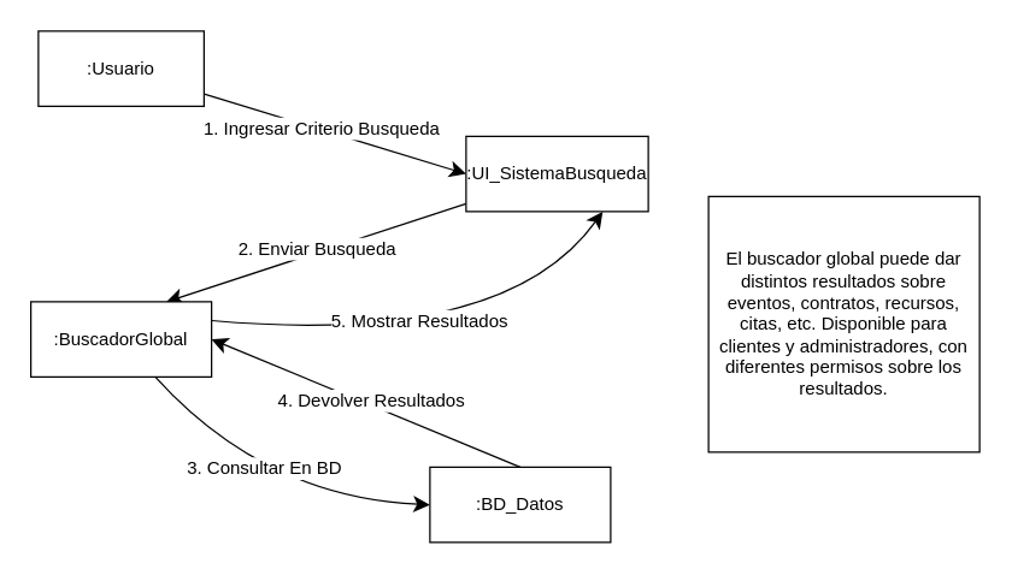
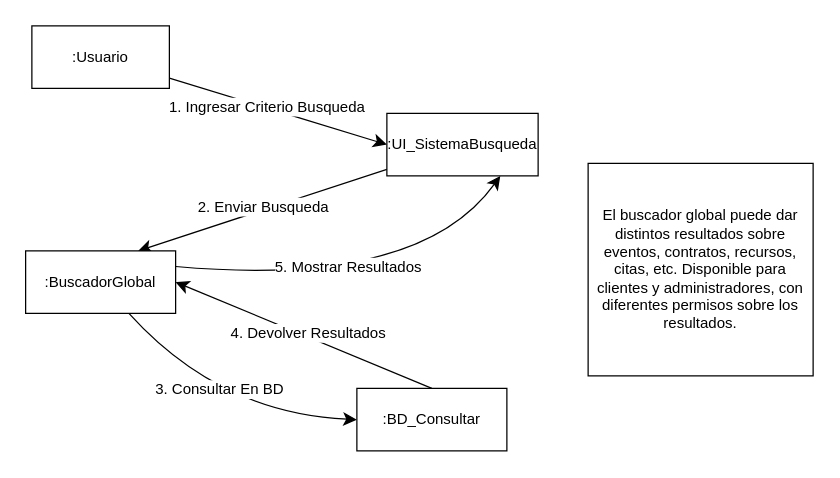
  <mxCell id="0" />
  <mxCell id="1" parent="0" />
  <mxCell id="2" style="edgeStyle=none;curved=1;rounded=0;orthogonalLoop=1;jettySize=auto;html=1;entryX=0;entryY=0.5;entryDx=0;entryDy=0;fontSize=12;startSize=8;endSize=8;" edge="1" parent="1" source="4" target="7"><mxGeometry relative="1" as="geometry" /></mxCell>
  <mxCell id="3" value="1. Ingresar Criterio Busqueda" style="edgeLabel;html=1;align=center;verticalAlign=middle;resizable=0;points=[];fontSize=12;" vertex="1" connectable="0" parent="2"><mxGeometry x="-0.111" y="1" relative="1" as="geometry"><mxPoint as="offset" /></mxGeometry></mxCell>
  <mxCell id="4" value=":Usuario" style="html=1;whiteSpace=wrap;" vertex="1" parent="1"><mxGeometry x="25" y="20" width="110" height="50" as="geometry" /></mxCell>
  <mxCell id="5" style="edgeStyle=none;curved=1;rounded=0;orthogonalLoop=1;jettySize=auto;html=1;entryX=0.75;entryY=0;entryDx=0;entryDy=0;fontSize=12;startSize=8;endSize=8;" edge="1" parent="1" source="7" target="12"><mxGeometry relative="1" as="geometry" /></mxCell>
  <mxCell id="6" value="2. Enviar Busqueda" style="edgeLabel;html=1;align=center;verticalAlign=middle;resizable=0;points=[];fontSize=12;" vertex="1" connectable="0" parent="5"><mxGeometry x="-0.079" relative="1" as="geometry"><mxPoint x="-8" as="offset" /></mxGeometry></mxCell>
  <mxCell id="7" value=":UI_SistemaBusqueda" style="html=1;whiteSpace=wrap;" vertex="1" parent="1"><mxGeometry x="309" y="90" width="121" height="50" as="geometry" /></mxCell>
  <mxCell id="8" style="edgeStyle=none;curved=1;rounded=0;orthogonalLoop=1;jettySize=auto;html=1;entryX=0;entryY=0.5;entryDx=0;entryDy=0;fontSize=12;startSize=8;endSize=8;" edge="1" parent="1" source="12" target="15"><mxGeometry relative="1" as="geometry"><Array as="points"><mxPoint x="175" y="330" /></Array></mxGeometry></mxCell>
  <mxCell id="9" value="3. Consultar En BD" style="edgeLabel;html=1;align=center;verticalAlign=middle;resizable=0;points=[];fontSize=12;" vertex="1" connectable="0" parent="8"><mxGeometry x="-0.221" relative="1" as="geometry"><mxPoint x="15" y="-3" as="offset" /></mxGeometry></mxCell>
  <mxCell id="10" style="edgeStyle=none;curved=1;rounded=0;orthogonalLoop=1;jettySize=auto;html=1;entryX=0.75;entryY=1;entryDx=0;entryDy=0;fontSize=12;startSize=8;endSize=8;exitX=1;exitY=0.25;exitDx=0;exitDy=0;" edge="1" parent="1" source="12" target="7"><mxGeometry relative="1" as="geometry"><Array as="points"><mxPoint x="335" y="230" /></Array></mxGeometry></mxCell>
  <mxCell id="11" value="5. Mostrar Resultados" style="edgeLabel;html=1;align=center;verticalAlign=middle;resizable=0;points=[];fontSize=12;" vertex="1" connectable="0" parent="10"><mxGeometry x="-0.105" y="12" relative="1" as="geometry"><mxPoint as="offset" /></mxGeometry></mxCell>
  <mxCell id="12" value=":BuscadorGlobal" style="html=1;whiteSpace=wrap;" vertex="1" parent="1"><mxGeometry x="20" y="200" width="120" height="50" as="geometry" /></mxCell>
  <mxCell id="13" style="edgeStyle=none;curved=1;rounded=0;orthogonalLoop=1;jettySize=auto;html=1;entryX=1;entryY=0.5;entryDx=0;entryDy=0;fontSize=12;startSize=8;endSize=8;exitX=0.5;exitY=0;exitDx=0;exitDy=0;" edge="1" parent="1" source="15" target="12"><mxGeometry relative="1" as="geometry" /></mxCell>
  <mxCell id="14" value="4. Devolver Resultados" style="edgeLabel;html=1;align=center;verticalAlign=middle;resizable=0;points=[];fontSize=12;" vertex="1" connectable="0" parent="13"><mxGeometry x="-0.019" y="-3" relative="1" as="geometry"><mxPoint as="offset" /></mxGeometry></mxCell>
- <mxCell id="15" value=":BD_Datos" style="html=1;whiteSpace=wrap;" vertex="1" parent="1"><mxGeometry x="285" y="310" width="120" height="50" as="geometry" /></mxCell>
+ <mxCell id="15" value=":BD_Consultar" style="html=1;whiteSpace=wrap;" vertex="1" parent="1"><mxGeometry x="285" y="310" width="120" height="50" as="geometry" /></mxCell>
  <mxCell id="16" value="&lt;div&gt;El buscador global puede dar distintos resultados sobre eventos, contratos, recursos, citas, etc. D&lt;span style=&quot;background-color: transparent; color: light-dark(rgb(0, 0, 0), rgb(255, 255, 255));&quot;&gt;isponible para clientes y administradores, con diferentes permisos sobre los resultados.&lt;/span&gt;&lt;/div&gt;" style="html=1;whiteSpace=wrap;" vertex="1" parent="1"><mxGeometry x="470" y="130" width="180" height="170" as="geometry" /></mxCell>
